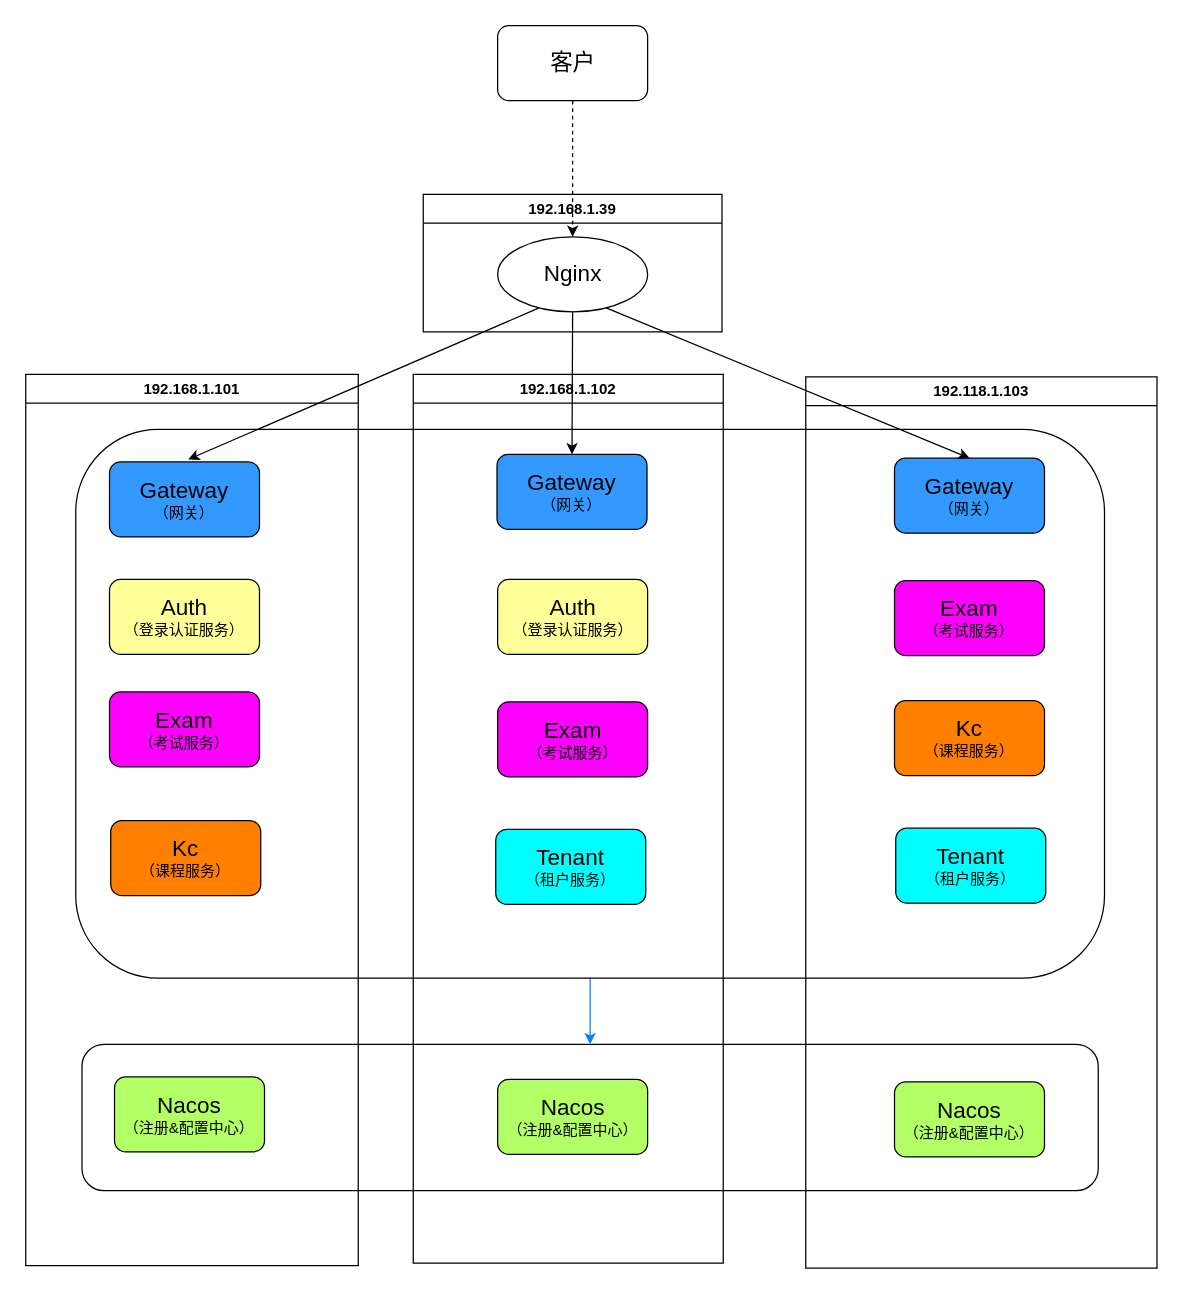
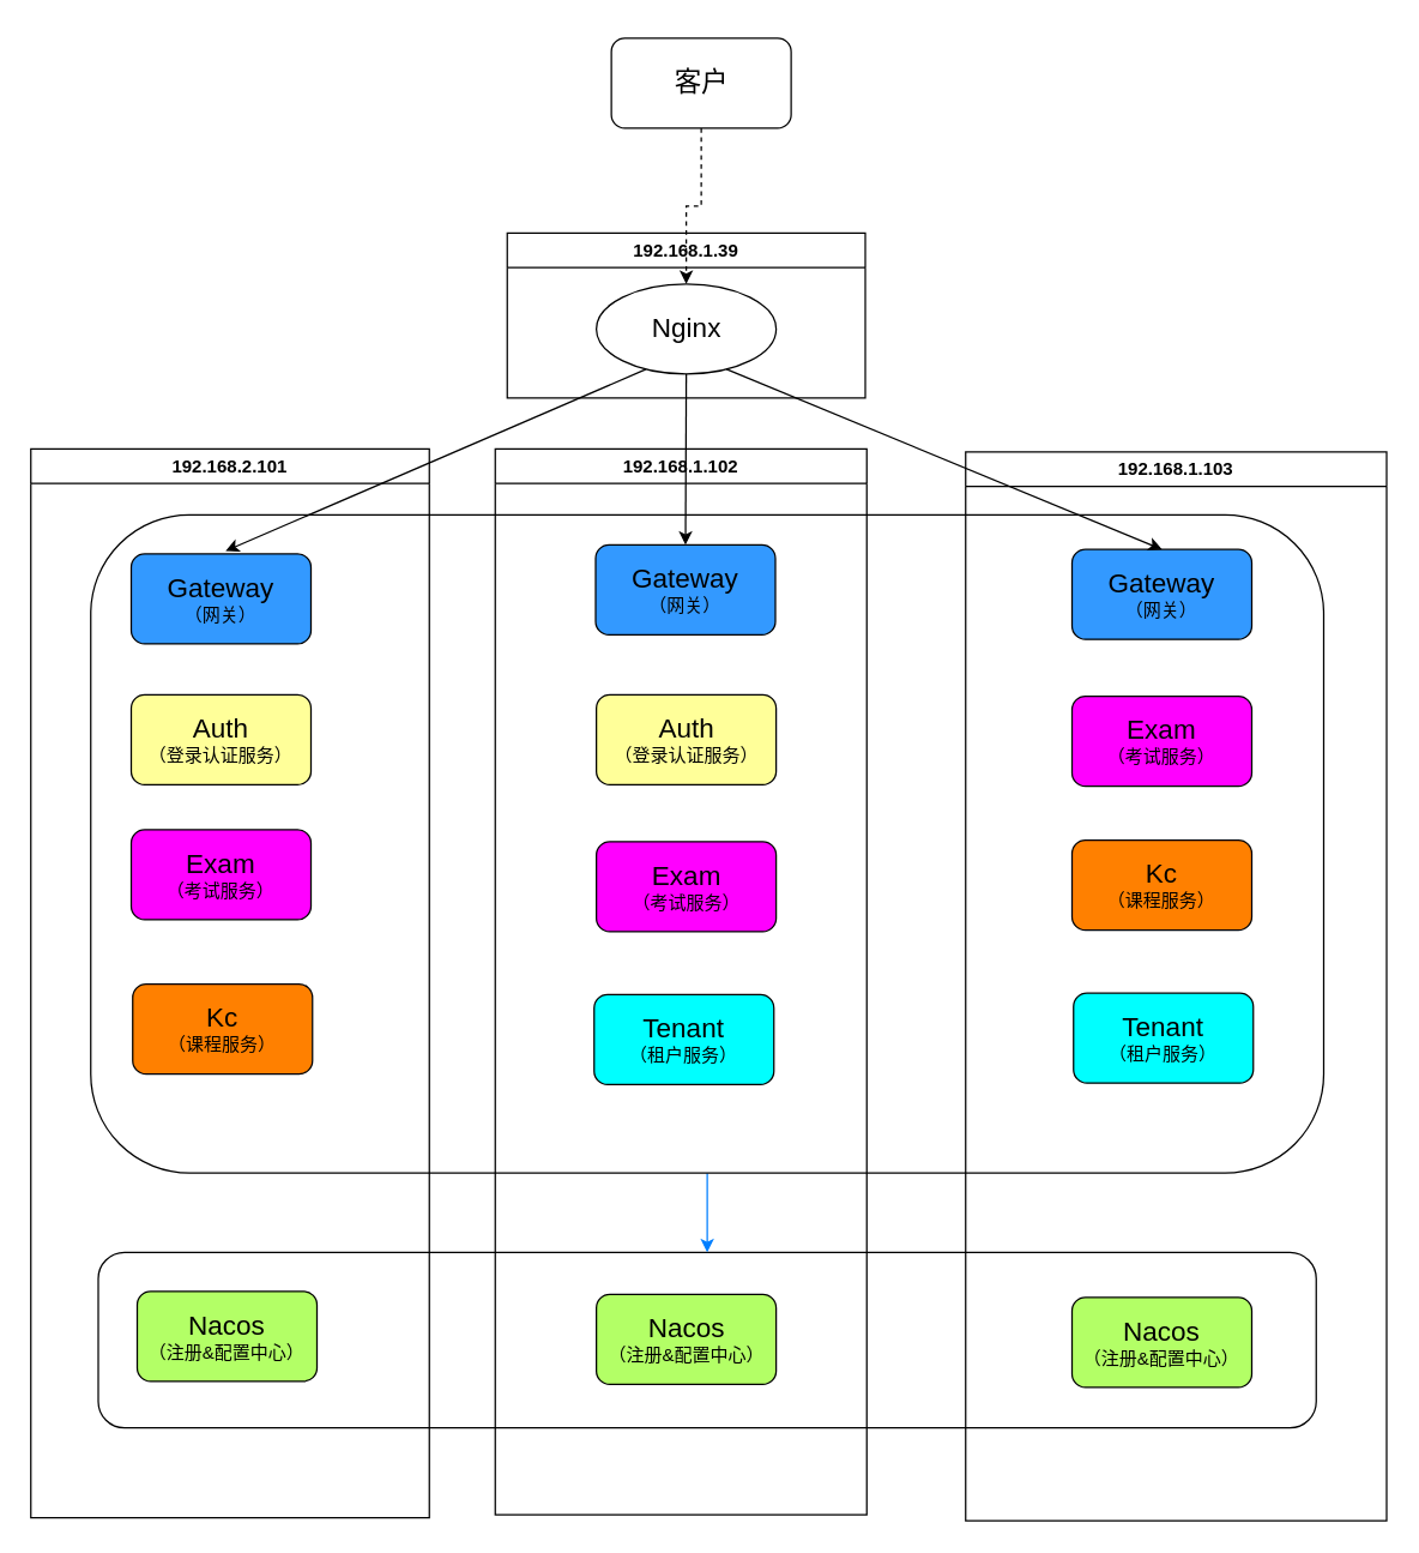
  <mxCell id="0" />
  <mxCell id="1" parent="0" />
  <mxCell id="2" value="" style="rounded=1;whiteSpace=wrap;html=1;" parent="1" vertex="1"><mxGeometry x="65" y="835" width="813" height="117" as="geometry" /></mxCell>
  <mxCell id="3" style="edgeStyle=orthogonalEdgeStyle;rounded=0;orthogonalLoop=1;jettySize=auto;html=1;exitX=0.5;exitY=1;exitDx=0;exitDy=0;strokeColor=#007FFF;" parent="1" source="4" target="2" edge="1"><mxGeometry relative="1" as="geometry" /></mxCell>
  <mxCell id="4" value="" style="rounded=1;whiteSpace=wrap;html=1;" parent="1" vertex="1"><mxGeometry x="60" y="343" width="823" height="439" as="geometry" /></mxCell>
- <mxCell id="5" value="192.168.1.101" style="swimlane;whiteSpace=wrap;html=1;fillColor=none;" parent="1" vertex="1"><mxGeometry x="20" y="299" width="266" height="713" as="geometry" /></mxCell>
+ <mxCell id="5" value="192.168.2.101" style="swimlane;whiteSpace=wrap;html=1;fillColor=none;" parent="1" vertex="1"><mxGeometry x="20" y="299" width="266" height="713" as="geometry" /></mxCell>
  <mxCell id="6" value="&lt;font style=&quot;font-size: 18px;&quot;&gt;Auth&lt;/font&gt;&lt;br&gt;（登录认证服务）" style="rounded=1;whiteSpace=wrap;html=1;fillColor=#FFFF99;" parent="5" vertex="1"><mxGeometry x="67" y="164" width="120" height="60" as="geometry" /></mxCell>
  <mxCell id="7" value="&lt;span style=&quot;font-size: 18px;&quot;&gt;Exam&lt;/span&gt;&lt;br&gt;（考试服务）" style="rounded=1;whiteSpace=wrap;html=1;fillColor=#FF00FF;" parent="5" vertex="1"><mxGeometry x="67" y="254" width="120" height="60" as="geometry" /></mxCell>
  <mxCell id="8" value="&lt;font style=&quot;font-size: 18px;&quot;&gt;Gateway&lt;/font&gt;&lt;br&gt;（网关）" style="rounded=1;whiteSpace=wrap;html=1;fillColor=#3399FF;" parent="5" vertex="1"><mxGeometry x="67" y="70" width="120" height="60" as="geometry" /></mxCell>
  <mxCell id="9" value="&lt;font style=&quot;font-size: 18px;&quot;&gt;Nacos&lt;/font&gt;&lt;br&gt;（注册&amp;amp;配置中心）" style="rounded=1;whiteSpace=wrap;html=1;fillColor=#B3FF66;" parent="5" vertex="1"><mxGeometry x="71" y="562" width="120" height="60" as="geometry" /></mxCell>
  <mxCell id="10" value="192.168.1.102" style="swimlane;whiteSpace=wrap;html=1;" parent="1" vertex="1"><mxGeometry x="330" y="299" width="248" height="711" as="geometry" /></mxCell>
  <mxCell id="11" value="&lt;font style=&quot;font-size: 18px;&quot;&gt;Gateway&lt;/font&gt;&lt;br&gt;（网关）" style="rounded=1;whiteSpace=wrap;html=1;fillColor=#3399FF;" parent="10" vertex="1"><mxGeometry x="67" y="64" width="120" height="60" as="geometry" /></mxCell>
  <mxCell id="12" value="&lt;font style=&quot;font-size: 18px;&quot;&gt;Auth&lt;/font&gt;&lt;br&gt;（登录认证服务）" style="rounded=1;whiteSpace=wrap;html=1;fillColor=#FFFF99;" parent="10" vertex="1"><mxGeometry x="67.5" y="164" width="120" height="60" as="geometry" /></mxCell>
  <mxCell id="13" value="&lt;span style=&quot;font-size: 18px;&quot;&gt;Exam&lt;/span&gt;&lt;br&gt;（考试服务）" style="rounded=1;whiteSpace=wrap;html=1;fillColor=#FF00FF;" parent="10" vertex="1"><mxGeometry x="67.5" y="262" width="120" height="60" as="geometry" /></mxCell>
  <mxCell id="14" value="&lt;font style=&quot;font-size: 18px;&quot;&gt;Nacos&lt;/font&gt;&lt;br&gt;（注册&amp;amp;配置中心）" style="rounded=1;whiteSpace=wrap;html=1;fillColor=#B3FF66;" parent="10" vertex="1"><mxGeometry x="67.5" y="564" width="120" height="60" as="geometry" /></mxCell>
  <mxCell id="15" value="&lt;span style=&quot;font-size: 18px;&quot;&gt;Kc&lt;/span&gt;&lt;br&gt;（课程服务）" style="rounded=1;whiteSpace=wrap;html=1;fillColor=#FF8000;" parent="10" vertex="1"><mxGeometry x="-242" y="357" width="120" height="60" as="geometry" /></mxCell>
  <mxCell id="16" value="&lt;span style=&quot;font-size: 18px;&quot;&gt;Tenant&lt;/span&gt;&lt;br&gt;（租户服务）" style="rounded=1;whiteSpace=wrap;html=1;fillColor=#00FFFF;" parent="10" vertex="1"><mxGeometry x="66" y="364" width="120" height="60" as="geometry" /></mxCell>
  <mxCell id="17" value="&lt;font style=&quot;font-size: 18px;&quot;&gt;Tenant&lt;/font&gt;&lt;br style=&quot;border-color: var(--border-color);&quot;&gt;（租户服务）" style="rounded=1;whiteSpace=wrap;html=1;fillColor=#00FFFF;" parent="10" vertex="1"><mxGeometry x="386" y="363" width="120" height="60" as="geometry" /></mxCell>
- <mxCell id="18" value="192.118.1.103" style="swimlane;whiteSpace=wrap;html=1;" parent="1" vertex="1"><mxGeometry x="644" y="301" width="281" height="713" as="geometry" /></mxCell>
+ <mxCell id="18" value="192.168.1.103" style="swimlane;whiteSpace=wrap;html=1;" parent="1" vertex="1"><mxGeometry x="644" y="301" width="281" height="713" as="geometry" /></mxCell>
  <mxCell id="19" value="&lt;font style=&quot;font-size: 18px;&quot;&gt;Gateway&lt;/font&gt;&lt;br&gt;（网关）" style="rounded=1;whiteSpace=wrap;html=1;fillColor=#3399FF;" parent="18" vertex="1"><mxGeometry x="71" y="65" width="120" height="60" as="geometry" /></mxCell>
  <mxCell id="20" value="&lt;font style=&quot;font-size: 18px;&quot;&gt;Nacos&lt;/font&gt;&lt;br&gt;（注册&amp;amp;配置中心）" style="rounded=1;whiteSpace=wrap;html=1;fillColor=#B3FF66;" parent="18" vertex="1"><mxGeometry x="71" y="564" width="120" height="60" as="geometry" /></mxCell>
  <mxCell id="21" value="&lt;font style=&quot;font-size: 18px;&quot;&gt;Exam&lt;/font&gt;&lt;br style=&quot;border-color: var(--border-color);&quot;&gt;（考试服务）" style="rounded=1;whiteSpace=wrap;html=1;fillColor=#FF00FF;" parent="18" vertex="1"><mxGeometry x="71" y="163" width="120" height="60" as="geometry" /></mxCell>
  <mxCell id="22" value="&lt;span style=&quot;font-size: 18px;&quot;&gt;Kc&lt;/span&gt;&lt;br&gt;（课程服务）" style="rounded=1;whiteSpace=wrap;html=1;fillColor=#FF8000;" parent="18" vertex="1"><mxGeometry x="71" y="259" width="120" height="60" as="geometry" /></mxCell>
  <mxCell id="23" value="192.168.1.39" style="swimlane;whiteSpace=wrap;html=1;" parent="1" vertex="1"><mxGeometry x="338" y="155" width="239" height="110" as="geometry" /></mxCell>
  <mxCell id="24" value="&lt;font style=&quot;font-size: 18px;&quot;&gt;Nginx&lt;/font&gt;" style="ellipse;whiteSpace=wrap;html=1;fillColor=#FFFFFF;" parent="23" vertex="1"><mxGeometry x="59.5" y="34" width="120" height="60" as="geometry" /></mxCell>
  <mxCell id="25" value="" style="endArrow=classic;html=1;rounded=0;exitX=0.5;exitY=1;exitDx=0;exitDy=0;entryX=0.5;entryY=0;entryDx=0;entryDy=0;" parent="1" source="24" target="11" edge="1"><mxGeometry width="50" height="50" relative="1" as="geometry"><mxPoint x="527" y="296" as="sourcePoint" /><mxPoint x="577" y="246" as="targetPoint" /></mxGeometry></mxCell>
  <mxCell id="26" value="" style="endArrow=classic;html=1;rounded=0;exitX=0.75;exitY=1;exitDx=0;exitDy=0;entryX=0.5;entryY=0;entryDx=0;entryDy=0;" parent="1" source="24" target="19" edge="1"><mxGeometry width="50" height="50" relative="1" as="geometry"><mxPoint x="537" y="306" as="sourcePoint" /><mxPoint x="587" y="256" as="targetPoint" /></mxGeometry></mxCell>
  <mxCell id="27" value="" style="endArrow=classic;html=1;rounded=0;exitX=0.25;exitY=1;exitDx=0;exitDy=0;" parent="1" source="24" edge="1"><mxGeometry width="50" height="50" relative="1" as="geometry"><mxPoint x="547" y="316" as="sourcePoint" /><mxPoint x="150" y="367" as="targetPoint" /></mxGeometry></mxCell>
  <mxCell id="28" style="edgeStyle=orthogonalEdgeStyle;rounded=0;orthogonalLoop=1;jettySize=auto;html=1;exitX=0.5;exitY=1;exitDx=0;exitDy=0;dashed=1;" parent="1" source="29" target="24" edge="1"><mxGeometry relative="1" as="geometry" /></mxCell>
- <mxCell id="29" value="&lt;span style=&quot;font-size: 18px;&quot;&gt;客户&lt;br&gt;&lt;/span&gt;" style="rounded=1;whiteSpace=wrap;html=1;fillColor=#FFFFFF;" parent="1" vertex="1"><mxGeometry x="397.5" y="20" width="120" height="60" as="geometry" /></mxCell>
+ <mxCell id="29" value="&lt;span style=&quot;font-size: 18px;&quot;&gt;客户&lt;br&gt;&lt;/span&gt;" style="rounded=1;whiteSpace=wrap;html=1;fillColor=#FFFFFF;" parent="1" vertex="1"><mxGeometry x="407.5" y="25" width="120" height="60" as="geometry" /></mxCell>
